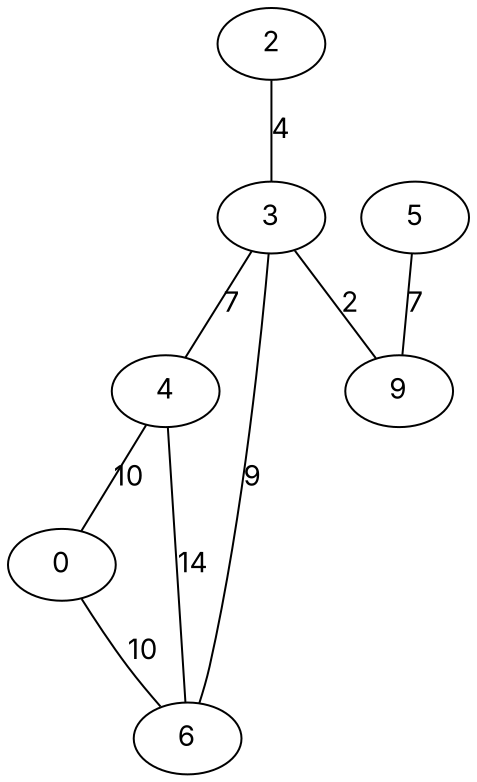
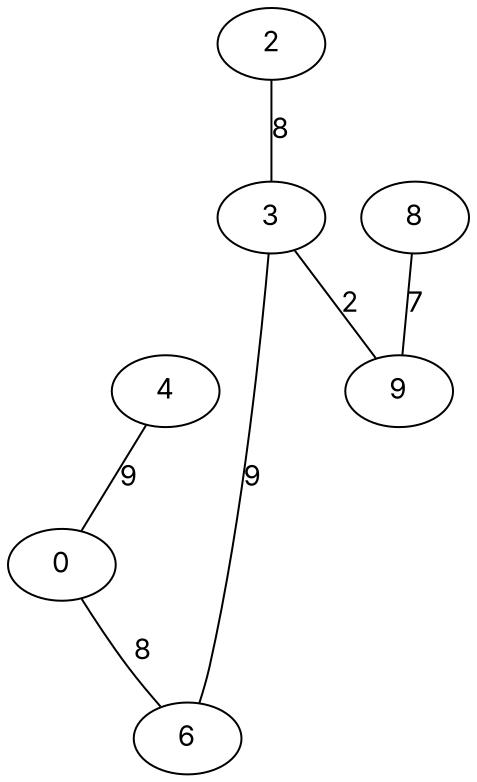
  graph {
    fontname=Inter
    node [fontname=Inter]
    edge [fontname=Inter]
    2
    3
-   8 [label=5]
+   8
    9
    4
    6
    n7 [label=0]
-   2 -- 3 [label=4]
+   2 -- 3 [label=8]
    3 -- 9 [label=2]
-   3 -- 4 [label=7]
    3 -- 6 [label=9]
    8 -- 9 [label=7]
-   4 -- 6 [label=14]
-   4 -- n7 [label=10]
-   n7 -- 6 [label=10]
+   4 -- n7 [label=9]
+   n7 -- 6 [label=8]
  }
